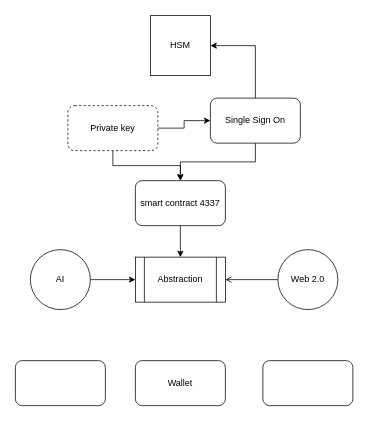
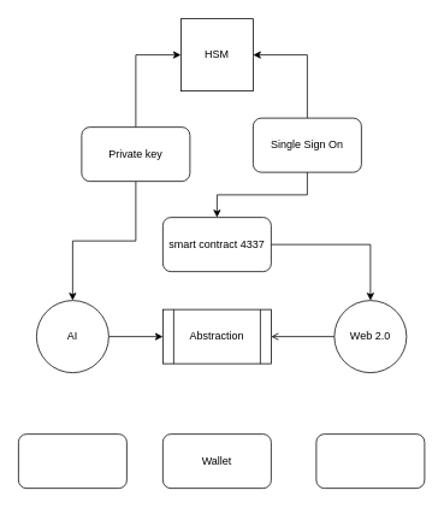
  <mxCell id="0" />
  <mxCell id="1" parent="0" />
- <mxCell id="2" style="edgeStyle=orthogonalEdgeStyle;rounded=0;orthogonalLoop=1;jettySize=auto;html=1;entryX=0.5;entryY=0;entryDx=0;entryDy=0;" edge="1" parent="1" source="4" target="15"><mxGeometry relative="1" as="geometry" /></mxCell>
- <mxCell id="3" style="edgeStyle=orthogonalEdgeStyle;rounded=0;orthogonalLoop=1;jettySize=auto;html=1;" edge="1" parent="1" source="4" target="7"><mxGeometry relative="1" as="geometry" /></mxCell>
- <mxCell id="4" value="Private key" style="rounded=1;whiteSpace=wrap;html=1;dashed=1;" vertex="1" parent="1"><mxGeometry x="90" y="140" width="120" height="60" as="geometry" /></mxCell>
+ <mxCell id="2" style="edgeStyle=orthogonalEdgeStyle;rounded=0;orthogonalLoop=1;jettySize=auto;html=1;" edge="1" parent="1" source="4" target="10"><mxGeometry relative="1" as="geometry" /></mxCell>
+ <mxCell id="3" style="edgeStyle=orthogonalEdgeStyle;rounded=0;orthogonalLoop=1;jettySize=auto;html=1;entryX=0;entryY=0.5;entryDx=0;entryDy=0;" edge="1" parent="1" source="4" target="8"><mxGeometry relative="1" as="geometry" /></mxCell>
+ <mxCell id="4" value="Private key" style="rounded=1;whiteSpace=wrap;html=1;" vertex="1" parent="1"><mxGeometry x="90" y="140" width="120" height="60" as="geometry" /></mxCell>
  <mxCell id="5" value="Abstraction" style="shape=process;whiteSpace=wrap;html=1;backgroundOutline=1;" vertex="1" parent="1"><mxGeometry x="180" y="342" width="120" height="60" as="geometry" /></mxCell>
  <mxCell id="6" style="edgeStyle=orthogonalEdgeStyle;rounded=0;orthogonalLoop=1;jettySize=auto;html=1;entryX=1;entryY=0.5;entryDx=0;entryDy=0;" edge="1" parent="1" source="7" target="8"><mxGeometry relative="1" as="geometry" /></mxCell>
  <mxCell id="7" value="Single Sign On" style="rounded=1;whiteSpace=wrap;html=1;" vertex="1" parent="1"><mxGeometry x="280" y="130" width="120" height="60" as="geometry" /></mxCell>
  <mxCell id="8" value="HSM" style="whiteSpace=wrap;html=1;aspect=fixed;" vertex="1" parent="1"><mxGeometry x="200" y="20" width="80" height="80" as="geometry" /></mxCell>
  <mxCell id="9" value="" style="edgeStyle=orthogonalEdgeStyle;rounded=0;orthogonalLoop=1;jettySize=auto;html=1;" edge="1" parent="1" source="10" target="5"><mxGeometry relative="1" as="geometry" /></mxCell>
  <mxCell id="10" value="AI" style="ellipse;whiteSpace=wrap;html=1;aspect=fixed;" vertex="1" parent="1"><mxGeometry x="40" y="332" width="80" height="80" as="geometry" /></mxCell>
  <mxCell id="11" value="" style="edgeStyle=orthogonalEdgeStyle;rounded=0;orthogonalLoop=1;jettySize=auto;html=1;endArrow=open;" edge="1" parent="1" source="12" target="5"><mxGeometry relative="1" as="geometry" /></mxCell>
  <mxCell id="12" value="Web 2.0" style="ellipse;whiteSpace=wrap;html=1;aspect=fixed;" vertex="1" parent="1"><mxGeometry x="370" y="332" width="80" height="80" as="geometry" /></mxCell>
  <mxCell id="13" value="" style="edgeStyle=orthogonalEdgeStyle;rounded=0;orthogonalLoop=1;jettySize=auto;html=1;" edge="1" parent="1" source="7" target="15"><mxGeometry relative="1" as="geometry"><mxPoint x="340" y="200" as="sourcePoint" /><mxPoint x="240" y="280" as="targetPoint" /></mxGeometry></mxCell>
- <mxCell id="14" value="" style="edgeStyle=orthogonalEdgeStyle;rounded=0;orthogonalLoop=1;jettySize=auto;html=1;" edge="1" parent="1" source="15" target="5"><mxGeometry relative="1" as="geometry" /></mxCell>
+ <mxCell id="14" value="" style="edgeStyle=orthogonalEdgeStyle;rounded=0;orthogonalLoop=1;jettySize=auto;html=1;" edge="1" parent="1" source="15" target="12"><mxGeometry relative="1" as="geometry" /></mxCell>
  <mxCell id="15" value="smart contract 4337" style="rounded=1;whiteSpace=wrap;html=1;" vertex="1" parent="1"><mxGeometry x="180" y="240" width="120" height="60" as="geometry" /></mxCell>
  <mxCell id="16" value="" style="rounded=1;whiteSpace=wrap;html=1;" vertex="1" parent="1"><mxGeometry x="20" y="480" width="120" height="60" as="geometry" /></mxCell>
  <mxCell id="17" value="Wallet" style="rounded=1;whiteSpace=wrap;html=1;" vertex="1" parent="1"><mxGeometry x="180" y="480" width="120" height="60" as="geometry" /></mxCell>
  <mxCell id="18" value="" style="rounded=1;whiteSpace=wrap;html=1;" vertex="1" parent="1"><mxGeometry x="350" y="480" width="120" height="60" as="geometry" /></mxCell>
